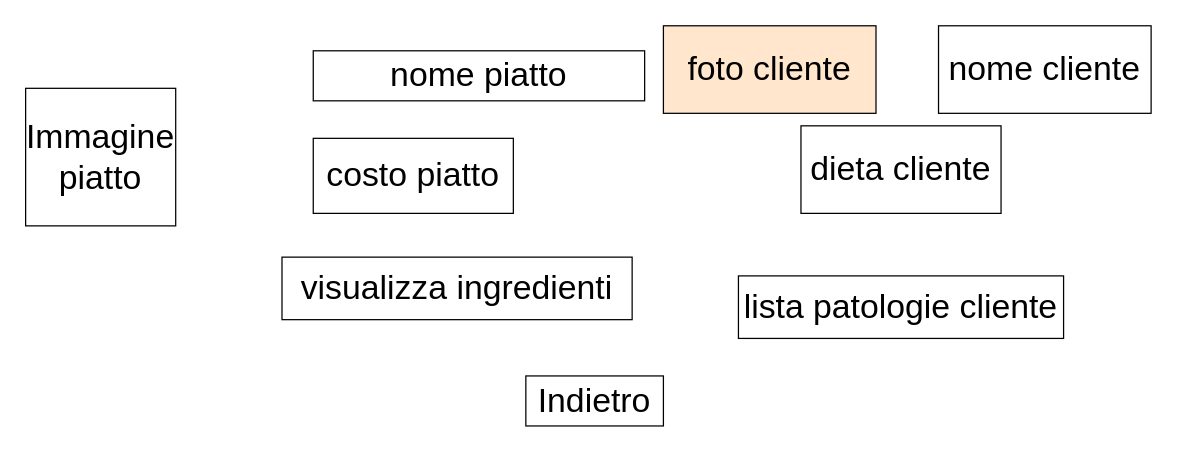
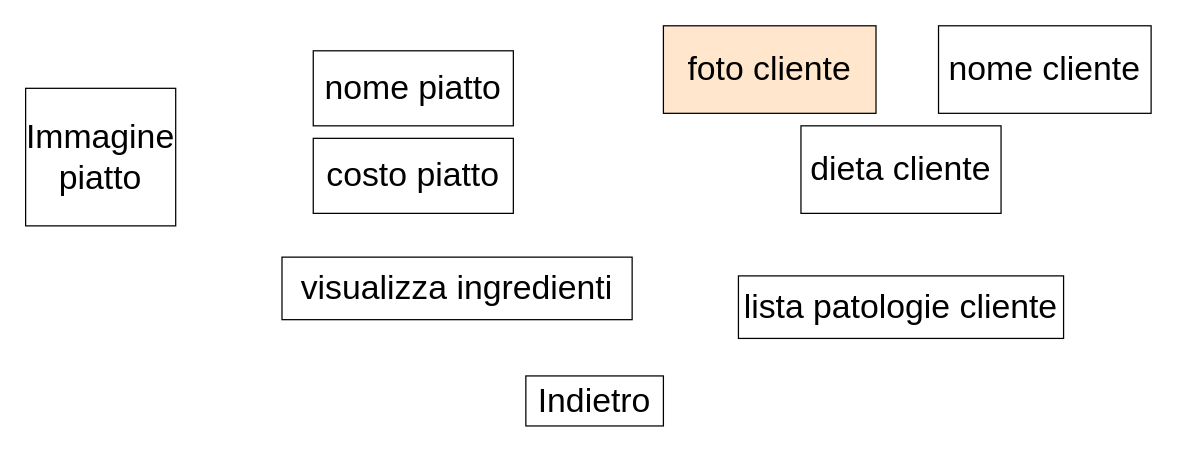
  <mxCell id="0" />
  <mxCell id="1" parent="0" />
  <mxCell id="2" value="dieta cliente" style="rounded=0;whiteSpace=wrap;html=1;fontSize=27;" parent="1" vertex="1"><mxGeometry x="640" y="100" width="160" height="70" as="geometry" /></mxCell>
  <mxCell id="3" value="costo piatto" style="rounded=0;whiteSpace=wrap;html=1;fontSize=27;" parent="1" vertex="1"><mxGeometry x="250" y="110" width="160" height="60" as="geometry" /></mxCell>
  <mxCell id="4" value="visualizza ingredienti" style="rounded=0;whiteSpace=wrap;html=1;fontSize=27;" parent="1" vertex="1"><mxGeometry x="225" y="205" width="280" height="50" as="geometry" /></mxCell>
  <mxCell id="5" value="Immagine piatto" style="rounded=0;whiteSpace=wrap;html=1;fontSize=27;" parent="1" vertex="1"><mxGeometry x="20" y="70" width="120" height="110" as="geometry" /></mxCell>
- <mxCell id="6" value="nome piatto" style="rounded=0;whiteSpace=wrap;html=1;fontSize=27;" parent="1" vertex="1"><mxGeometry x="250" y="40" width="265" height="40" as="geometry" /></mxCell>
+ <mxCell id="6" value="nome piatto" style="rounded=0;whiteSpace=wrap;html=1;fontSize=27;" parent="1" vertex="1"><mxGeometry x="250" y="40" width="160" height="60" as="geometry" /></mxCell>
  <mxCell id="7" value="nome cliente" style="rounded=0;whiteSpace=wrap;html=1;fontSize=27;" parent="1" vertex="1"><mxGeometry x="750" y="20" width="170" height="70" as="geometry" /></mxCell>
  <mxCell id="8" value="lista patologie cliente" style="rounded=0;whiteSpace=wrap;html=1;fontSize=27;" parent="1" vertex="1"><mxGeometry x="590" y="220" width="260" height="50" as="geometry" /></mxCell>
  <mxCell id="9" value="foto cliente" style="rounded=0;whiteSpace=wrap;html=1;fontSize=27;fillColor=#ffe6cc;" parent="1" vertex="1"><mxGeometry x="530" y="20" width="170" height="70" as="geometry" /></mxCell>
  <mxCell id="10" value="Indietro" style="rounded=0;whiteSpace=wrap;html=1;fontSize=27;" parent="1" vertex="1"><mxGeometry x="420" y="300" width="110" height="40" as="geometry" /></mxCell>
